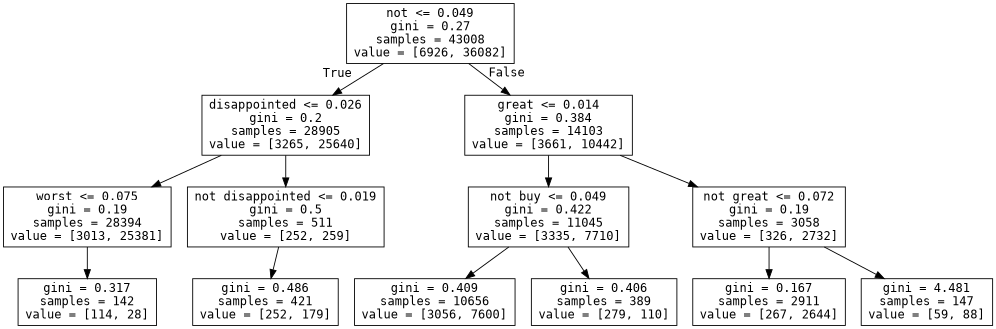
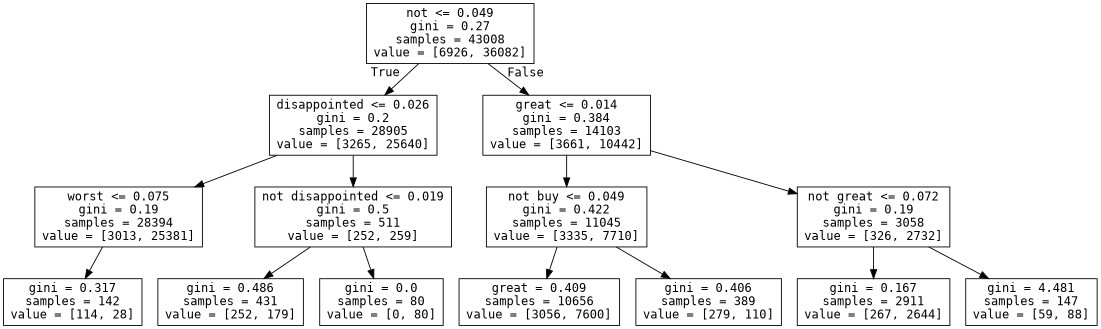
  digraph {
    fontname="DejaVu Sans Mono"
    node [fontname="DejaVu Sans Mono" shape=box]
    edge [fontname="DejaVu Sans Mono"]
    n1 [label="not <= 0.049\ngini = 0.27\nsamples = 43008\nvalue = [6926, 36082]"]
    n2 [label="disappointed <= 0.026\ngini = 0.2\nsamples = 28905\nvalue = [3265, 25640]"]
    n3 [label="great <= 0.014\ngini = 0.384\nsamples = 14103\nvalue = [3661, 10442]"]
    n4 [label="worst <= 0.075\ngini = 0.19\nsamples = 28394\nvalue = [3013, 25381]"]
    n5 [label="not disappointed <= 0.019\ngini = 0.5\nsamples = 511\nvalue = [252, 259]"]
    n6 [label="not buy <= 0.049\ngini = 0.422\nsamples = 11045\nvalue = [3335, 7710]"]
    n7 [label="not great <= 0.072\ngini = 0.19\nsamples = 3058\nvalue = [326, 2732]"]
    n8 [label="gini = 0.317\nsamples = 142\nvalue = [114, 28]"]
-   n9 [label="gini = 0.486\nsamples = 421\nvalue = [252, 179]"]
-   n11 [label="gini = 0.409\nsamples = 10656\nvalue = [3056, 7600]"]
+   n9 [label="gini = 0.486\nsamples = 431\nvalue = [252, 179]"]
+   n10 [label="gini = 0.0\nsamples = 80\nvalue = [0, 80]"]
+   n11 [label="great = 0.409\nsamples = 10656\nvalue = [3056, 7600]"]
    n12 [label="gini = 0.406\nsamples = 389\nvalue = [279, 110]"]
    n13 [label="gini = 0.167\nsamples = 2911\nvalue = [267, 2644]"]
    n14 [label="gini = 4.481\nsamples = 147\nvalue = [59, 88]"]
    n1 -> n2 [headlabel=True labelangle=45 labeldistance=2.5]
    n1 -> n3 [headlabel=False labelangle=-45 labeldistance=2.5]
    n2 -> n4
    n2 -> n5
    n3 -> n6
    n3 -> n7
    n4 -> n8
    n5 -> n9
+   n5 -> n10
    n6 -> n11
    n6 -> n12
    n7 -> n13
    n7 -> n14
  }
